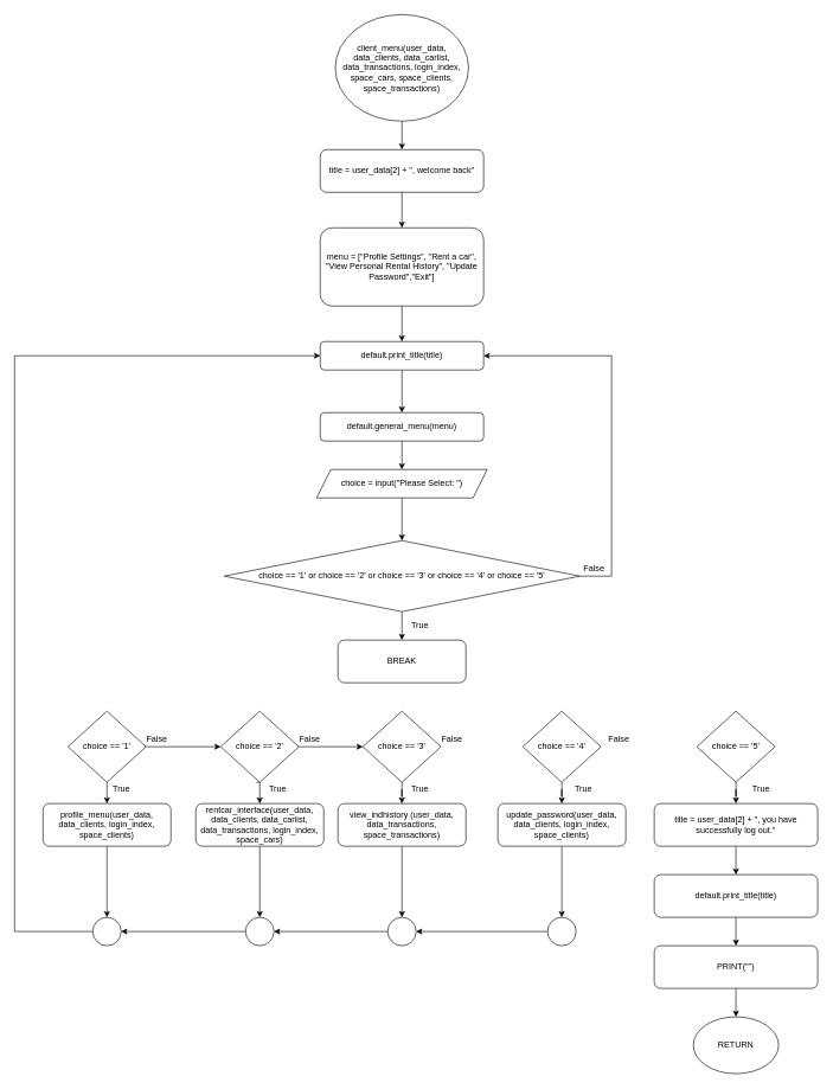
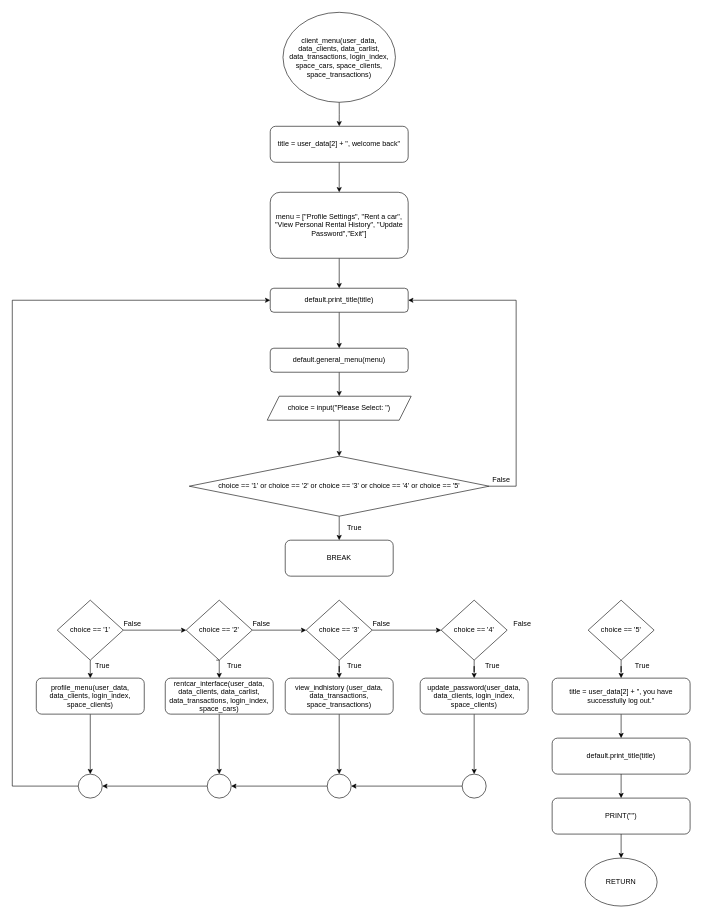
  <mxCell id="0" />
  <mxCell id="1" parent="0" />
  <mxCell id="2" value="" style="edgeStyle=orthogonalEdgeStyle;rounded=0;orthogonalLoop=1;jettySize=auto;html=1;" edge="1" parent="1" source="3" target="5"><mxGeometry relative="1" as="geometry" /></mxCell>
  <mxCell id="3" value="client_menu(user_data, data_clients, data_carlist, data_transactions, login_index, space_cars, space_clients, space_transactions)" style="ellipse;whiteSpace=wrap;html=1;" parent="1" vertex="1"><mxGeometry x="471.25" y="20" width="187.5" height="150" as="geometry" /></mxCell>
  <mxCell id="4" value="" style="edgeStyle=orthogonalEdgeStyle;rounded=0;orthogonalLoop=1;jettySize=auto;html=1;" edge="1" parent="1" source="5" target="7"><mxGeometry relative="1" as="geometry" /></mxCell>
  <mxCell id="5" value="title = user_data[2] + &quot;, welcome back&quot;" style="rounded=1;whiteSpace=wrap;html=1;" parent="1" vertex="1"><mxGeometry x="450" y="210" width="230" height="60" as="geometry" /></mxCell>
  <mxCell id="6" value="" style="edgeStyle=orthogonalEdgeStyle;rounded=0;orthogonalLoop=1;jettySize=auto;html=1;" edge="1" parent="1" source="7" target="41"><mxGeometry relative="1" as="geometry" /></mxCell>
  <mxCell id="7" value="menu = [&quot;Profile Settings&quot;, &quot;Rent a car&quot;, &quot;View Personal Rental History&quot;, &quot;Update Password&quot;,&quot;Exit&quot;]" style="rounded=1;whiteSpace=wrap;html=1;" parent="1" vertex="1"><mxGeometry x="450" y="320" width="230" height="110" as="geometry" /></mxCell>
  <mxCell id="8" value="" style="edgeStyle=orthogonalEdgeStyle;rounded=0;orthogonalLoop=1;jettySize=auto;html=1;" edge="1" parent="1" source="9" target="11"><mxGeometry relative="1" as="geometry" /></mxCell>
  <mxCell id="9" value="choice == '5'" style="rhombus;whiteSpace=wrap;html=1;" parent="1" vertex="1"><mxGeometry x="980" y="1000" width="110" height="100" as="geometry" /></mxCell>
  <mxCell id="10" value="" style="edgeStyle=orthogonalEdgeStyle;rounded=0;orthogonalLoop=1;jettySize=auto;html=1;" edge="1" parent="1" source="11" target="13"><mxGeometry relative="1" as="geometry" /></mxCell>
  <mxCell id="11" value="title = user_data[2] + &quot;, you have successfully log out.&quot;" style="rounded=1;whiteSpace=wrap;html=1;" parent="1" vertex="1"><mxGeometry x="920" y="1130" width="230" height="60" as="geometry" /></mxCell>
  <mxCell id="12" value="" style="edgeStyle=orthogonalEdgeStyle;rounded=0;orthogonalLoop=1;jettySize=auto;html=1;" edge="1" parent="1" source="13" target="15"><mxGeometry relative="1" as="geometry" /></mxCell>
  <mxCell id="13" value="default.print_title(title)" style="rounded=1;whiteSpace=wrap;html=1;" parent="1" vertex="1"><mxGeometry x="920" y="1230" width="230" height="60" as="geometry" /></mxCell>
  <mxCell id="14" value="" style="edgeStyle=orthogonalEdgeStyle;rounded=0;orthogonalLoop=1;jettySize=auto;html=1;" edge="1" parent="1" source="15" target="16"><mxGeometry relative="1" as="geometry" /></mxCell>
  <mxCell id="15" value="PRINT(&quot;&quot;)" style="rounded=1;whiteSpace=wrap;html=1;" parent="1" vertex="1"><mxGeometry x="920" y="1330" width="230" height="60" as="geometry" /></mxCell>
  <mxCell id="16" value="RETURN" style="ellipse;whiteSpace=wrap;html=1;" parent="1" vertex="1"><mxGeometry x="975" y="1430" width="120" height="80" as="geometry" /></mxCell>
  <mxCell id="17" style="edgeStyle=orthogonalEdgeStyle;rounded=0;orthogonalLoop=1;jettySize=auto;html=1;exitX=0.5;exitY=1;exitDx=0;exitDy=0;entryX=0.5;entryY=0;entryDx=0;entryDy=0;" edge="1" parent="1" source="19" target="32"><mxGeometry relative="1" as="geometry" /></mxCell>
  <mxCell id="18" value="" style="edgeStyle=orthogonalEdgeStyle;rounded=0;orthogonalLoop=1;jettySize=auto;html=1;" edge="1" parent="1" source="19" target="22"><mxGeometry relative="1" as="geometry" /></mxCell>
  <mxCell id="19" value="choice == '1'" style="rhombus;whiteSpace=wrap;html=1;" parent="1" vertex="1"><mxGeometry x="95" y="1000" width="110" height="100" as="geometry" /></mxCell>
  <mxCell id="20" style="edgeStyle=orthogonalEdgeStyle;rounded=0;orthogonalLoop=1;jettySize=auto;html=1;exitX=0.5;exitY=1;exitDx=0;exitDy=0;entryX=0.5;entryY=0;entryDx=0;entryDy=0;" edge="1" parent="1"><mxGeometry relative="1" as="geometry"><mxPoint x="360" y="1100" as="sourcePoint" /><mxPoint x="365" y="1130" as="targetPoint" /></mxGeometry></mxCell>
  <mxCell id="21" value="" style="edgeStyle=orthogonalEdgeStyle;rounded=0;orthogonalLoop=1;jettySize=auto;html=1;" edge="1" parent="1" source="22" target="25"><mxGeometry relative="1" as="geometry" /></mxCell>
  <mxCell id="22" value="choice == '2'" style="rhombus;whiteSpace=wrap;html=1;" parent="1" vertex="1"><mxGeometry x="310" y="1000" width="110" height="100" as="geometry" /></mxCell>
  <mxCell id="23" value="" style="edgeStyle=orthogonalEdgeStyle;rounded=0;orthogonalLoop=1;jettySize=auto;html=1;" edge="1" parent="1" source="25" target="36"><mxGeometry relative="1" as="geometry" /></mxCell>
+ <mxCell id="24" value="" style="edgeStyle=orthogonalEdgeStyle;rounded=0;orthogonalLoop=1;jettySize=auto;html=1;" edge="1" parent="1" source="25" target="27"><mxGeometry relative="1" as="geometry" /></mxCell>
  <mxCell id="25" value="choice == '3'" style="rhombus;whiteSpace=wrap;html=1;" parent="1" vertex="1"><mxGeometry x="510" y="1000" width="110" height="100" as="geometry" /></mxCell>
  <mxCell id="26" value="" style="edgeStyle=orthogonalEdgeStyle;rounded=0;orthogonalLoop=1;jettySize=auto;html=1;" edge="1" parent="1" source="27" target="38"><mxGeometry relative="1" as="geometry" /></mxCell>
  <mxCell id="27" value="choice == '4'" style="rhombus;whiteSpace=wrap;html=1;" parent="1" vertex="1"><mxGeometry x="735" y="1000" width="110" height="100" as="geometry" /></mxCell>
  <mxCell id="28" value="" style="edgeStyle=orthogonalEdgeStyle;rounded=0;orthogonalLoop=1;jettySize=auto;html=1;" edge="1" parent="1" source="30" target="39"><mxGeometry relative="1" as="geometry" /></mxCell>
  <mxCell id="29" style="edgeStyle=orthogonalEdgeStyle;rounded=0;orthogonalLoop=1;jettySize=auto;html=1;entryX=1;entryY=0.5;entryDx=0;entryDy=0;" edge="1" parent="1" source="30" target="41"><mxGeometry relative="1" as="geometry"><Array as="points"><mxPoint x="860" y="810" /><mxPoint x="860" y="500" /></Array></mxGeometry></mxCell>
  <mxCell id="30" value="choice == '1' or choice == '2' or choice == '3' or choice == '4' or choice == '5'" style="rhombus;whiteSpace=wrap;html=1;" parent="1" vertex="1"><mxGeometry x="315" y="760" width="500" height="100" as="geometry" /></mxCell>
  <mxCell id="31" style="edgeStyle=orthogonalEdgeStyle;rounded=0;orthogonalLoop=1;jettySize=auto;html=1;entryX=0.5;entryY=0;entryDx=0;entryDy=0;startArrow=none;startFill=0;endArrow=classic;endFill=1;" edge="1" parent="1" source="32" target="45"><mxGeometry relative="1" as="geometry" /></mxCell>
  <mxCell id="32" value="profile_menu(user_data, data_clients, login_index, space_clients)" style="rounded=1;whiteSpace=wrap;html=1;" parent="1" vertex="1"><mxGeometry x="60" y="1130" width="180" height="60" as="geometry" /></mxCell>
  <mxCell id="33" value="" style="edgeStyle=orthogonalEdgeStyle;rounded=0;orthogonalLoop=1;jettySize=auto;html=1;startArrow=none;startFill=0;endArrow=classic;endFill=1;" edge="1" parent="1" source="34" target="47"><mxGeometry relative="1" as="geometry" /></mxCell>
  <mxCell id="34" value="rentcar_interface(user_data, data_clients, data_carlist, data_transactions, login_index, space_cars)" style="rounded=1;whiteSpace=wrap;html=1;" vertex="1" parent="1"><mxGeometry x="275" y="1130" width="180" height="60" as="geometry" /></mxCell>
  <mxCell id="35" value="" style="edgeStyle=orthogonalEdgeStyle;rounded=0;orthogonalLoop=1;jettySize=auto;html=1;startArrow=none;startFill=0;endArrow=classic;endFill=1;" edge="1" parent="1" source="36" target="49"><mxGeometry relative="1" as="geometry" /></mxCell>
  <mxCell id="36" value="&lt;div&gt;&lt;span&gt;view_indhistory (user_data, data_transactions, space_transactions)&lt;/span&gt;&lt;/div&gt;" style="rounded=1;whiteSpace=wrap;html=1;align=center;" vertex="1" parent="1"><mxGeometry x="475" y="1130" width="180" height="60" as="geometry" /></mxCell>
  <mxCell id="37" value="" style="edgeStyle=orthogonalEdgeStyle;rounded=0;orthogonalLoop=1;jettySize=auto;html=1;startArrow=none;startFill=0;endArrow=classic;endFill=1;" edge="1" parent="1" source="38" target="51"><mxGeometry relative="1" as="geometry" /></mxCell>
  <mxCell id="38" value="update_password(user_data, data_clients, login_index, space_clients)" style="rounded=1;whiteSpace=wrap;html=1;" vertex="1" parent="1"><mxGeometry x="700" y="1130" width="180" height="60" as="geometry" /></mxCell>
  <mxCell id="39" value="BREAK" style="rounded=1;whiteSpace=wrap;html=1;" vertex="1" parent="1"><mxGeometry x="475" y="900" width="180" height="60" as="geometry" /></mxCell>
  <mxCell id="40" value="" style="edgeStyle=orthogonalEdgeStyle;rounded=0;orthogonalLoop=1;jettySize=auto;html=1;" edge="1" parent="1" source="41" target="43"><mxGeometry relative="1" as="geometry" /></mxCell>
  <mxCell id="41" value="default.print_title(title)" style="rounded=1;whiteSpace=wrap;html=1;" vertex="1" parent="1"><mxGeometry x="450" y="480" width="230" height="40" as="geometry" /></mxCell>
  <mxCell id="42" value="" style="edgeStyle=orthogonalEdgeStyle;rounded=0;orthogonalLoop=1;jettySize=auto;html=1;startArrow=none;startFill=0;endArrow=classic;endFill=1;" edge="1" parent="1" source="43" target="64"><mxGeometry relative="1" as="geometry" /></mxCell>
  <mxCell id="43" value="default.general_menu(menu)" style="rounded=1;whiteSpace=wrap;html=1;" vertex="1" parent="1"><mxGeometry x="450" y="580" width="230" height="40" as="geometry" /></mxCell>
  <mxCell id="44" style="edgeStyle=orthogonalEdgeStyle;rounded=0;orthogonalLoop=1;jettySize=auto;html=1;entryX=0;entryY=0.5;entryDx=0;entryDy=0;startArrow=none;startFill=0;endArrow=classic;endFill=1;" edge="1" parent="1" source="45" target="41"><mxGeometry relative="1" as="geometry"><Array as="points"><mxPoint x="20" y="1310" /><mxPoint x="20" y="500" /></Array></mxGeometry></mxCell>
  <mxCell id="45" value="" style="ellipse;whiteSpace=wrap;html=1;aspect=fixed;" vertex="1" parent="1"><mxGeometry x="130" y="1290" width="40" height="40" as="geometry" /></mxCell>
  <mxCell id="46" value="" style="edgeStyle=orthogonalEdgeStyle;rounded=0;orthogonalLoop=1;jettySize=auto;html=1;startArrow=none;startFill=0;endArrow=classic;endFill=1;entryX=1;entryY=0.5;entryDx=0;entryDy=0;" edge="1" parent="1" source="47" target="45"><mxGeometry relative="1" as="geometry"><mxPoint x="265" y="1310" as="targetPoint" /><Array as="points" /></mxGeometry></mxCell>
  <mxCell id="47" value="" style="ellipse;whiteSpace=wrap;html=1;aspect=fixed;" vertex="1" parent="1"><mxGeometry x="345" y="1290" width="40" height="40" as="geometry" /></mxCell>
  <mxCell id="48" style="edgeStyle=orthogonalEdgeStyle;rounded=0;orthogonalLoop=1;jettySize=auto;html=1;entryX=1;entryY=0.5;entryDx=0;entryDy=0;startArrow=none;startFill=0;endArrow=classic;endFill=1;" edge="1" parent="1" source="49" target="47"><mxGeometry relative="1" as="geometry" /></mxCell>
  <mxCell id="49" value="" style="ellipse;whiteSpace=wrap;html=1;aspect=fixed;" vertex="1" parent="1"><mxGeometry x="545" y="1290" width="40" height="40" as="geometry" /></mxCell>
  <mxCell id="50" style="edgeStyle=orthogonalEdgeStyle;rounded=0;orthogonalLoop=1;jettySize=auto;html=1;entryX=1;entryY=0.5;entryDx=0;entryDy=0;startArrow=none;startFill=0;endArrow=classic;endFill=1;" edge="1" parent="1" source="51" target="49"><mxGeometry relative="1" as="geometry" /></mxCell>
  <mxCell id="51" value="" style="ellipse;whiteSpace=wrap;html=1;aspect=fixed;" vertex="1" parent="1"><mxGeometry x="770" y="1290" width="40" height="40" as="geometry" /></mxCell>
  <mxCell id="52" value="False" style="text;html=1;align=center;verticalAlign=middle;resizable=0;points=[];autosize=1;strokeColor=none;" vertex="1" parent="1"><mxGeometry x="815" y="790" width="40" height="20" as="geometry" /></mxCell>
  <mxCell id="53" value="True" style="text;html=1;align=center;verticalAlign=middle;resizable=0;points=[];autosize=1;strokeColor=none;" vertex="1" parent="1"><mxGeometry x="570" y="870" width="40" height="20" as="geometry" /></mxCell>
  <mxCell id="54" value="True" style="text;html=1;align=center;verticalAlign=middle;resizable=0;points=[];autosize=1;strokeColor=none;" vertex="1" parent="1"><mxGeometry x="150" y="1100" width="40" height="20" as="geometry" /></mxCell>
  <mxCell id="55" value="True" style="text;html=1;align=center;verticalAlign=middle;resizable=0;points=[];autosize=1;strokeColor=none;" vertex="1" parent="1"><mxGeometry x="370" y="1100" width="40" height="20" as="geometry" /></mxCell>
  <mxCell id="56" value="True" style="text;html=1;align=center;verticalAlign=middle;resizable=0;points=[];autosize=1;strokeColor=none;" vertex="1" parent="1"><mxGeometry x="570" y="1100" width="40" height="20" as="geometry" /></mxCell>
  <mxCell id="57" value="True" style="text;html=1;align=center;verticalAlign=middle;resizable=0;points=[];autosize=1;strokeColor=none;" vertex="1" parent="1"><mxGeometry x="800" y="1100" width="40" height="20" as="geometry" /></mxCell>
  <mxCell id="58" value="True" style="text;html=1;align=center;verticalAlign=middle;resizable=0;points=[];autosize=1;strokeColor=none;" vertex="1" parent="1"><mxGeometry x="1050" y="1100" width="40" height="20" as="geometry" /></mxCell>
  <mxCell id="59" value="False" style="text;html=1;align=center;verticalAlign=middle;resizable=0;points=[];autosize=1;strokeColor=none;" vertex="1" parent="1"><mxGeometry x="200" y="1030" width="40" height="20" as="geometry" /></mxCell>
  <mxCell id="60" value="False" style="text;html=1;align=center;verticalAlign=middle;resizable=0;points=[];autosize=1;strokeColor=none;" vertex="1" parent="1"><mxGeometry x="415" y="1030" width="40" height="20" as="geometry" /></mxCell>
  <mxCell id="61" value="False" style="text;html=1;align=center;verticalAlign=middle;resizable=0;points=[];autosize=1;strokeColor=none;" vertex="1" parent="1"><mxGeometry x="615" y="1030" width="40" height="20" as="geometry" /></mxCell>
  <mxCell id="62" value="False" style="text;html=1;align=center;verticalAlign=middle;resizable=0;points=[];autosize=1;strokeColor=none;" vertex="1" parent="1"><mxGeometry x="850" y="1030" width="40" height="20" as="geometry" /></mxCell>
  <mxCell id="63" value="" style="edgeStyle=orthogonalEdgeStyle;rounded=0;orthogonalLoop=1;jettySize=auto;html=1;startArrow=none;startFill=0;endArrow=classic;endFill=1;" edge="1" parent="1" source="64" target="30"><mxGeometry relative="1" as="geometry" /></mxCell>
  <mxCell id="64" value="choice = input(&quot;Please Select: &quot;)" style="shape=parallelogram;perimeter=parallelogramPerimeter;whiteSpace=wrap;html=1;fixedSize=1;" vertex="1" parent="1"><mxGeometry x="445" y="660" width="240" height="40" as="geometry" /></mxCell>
